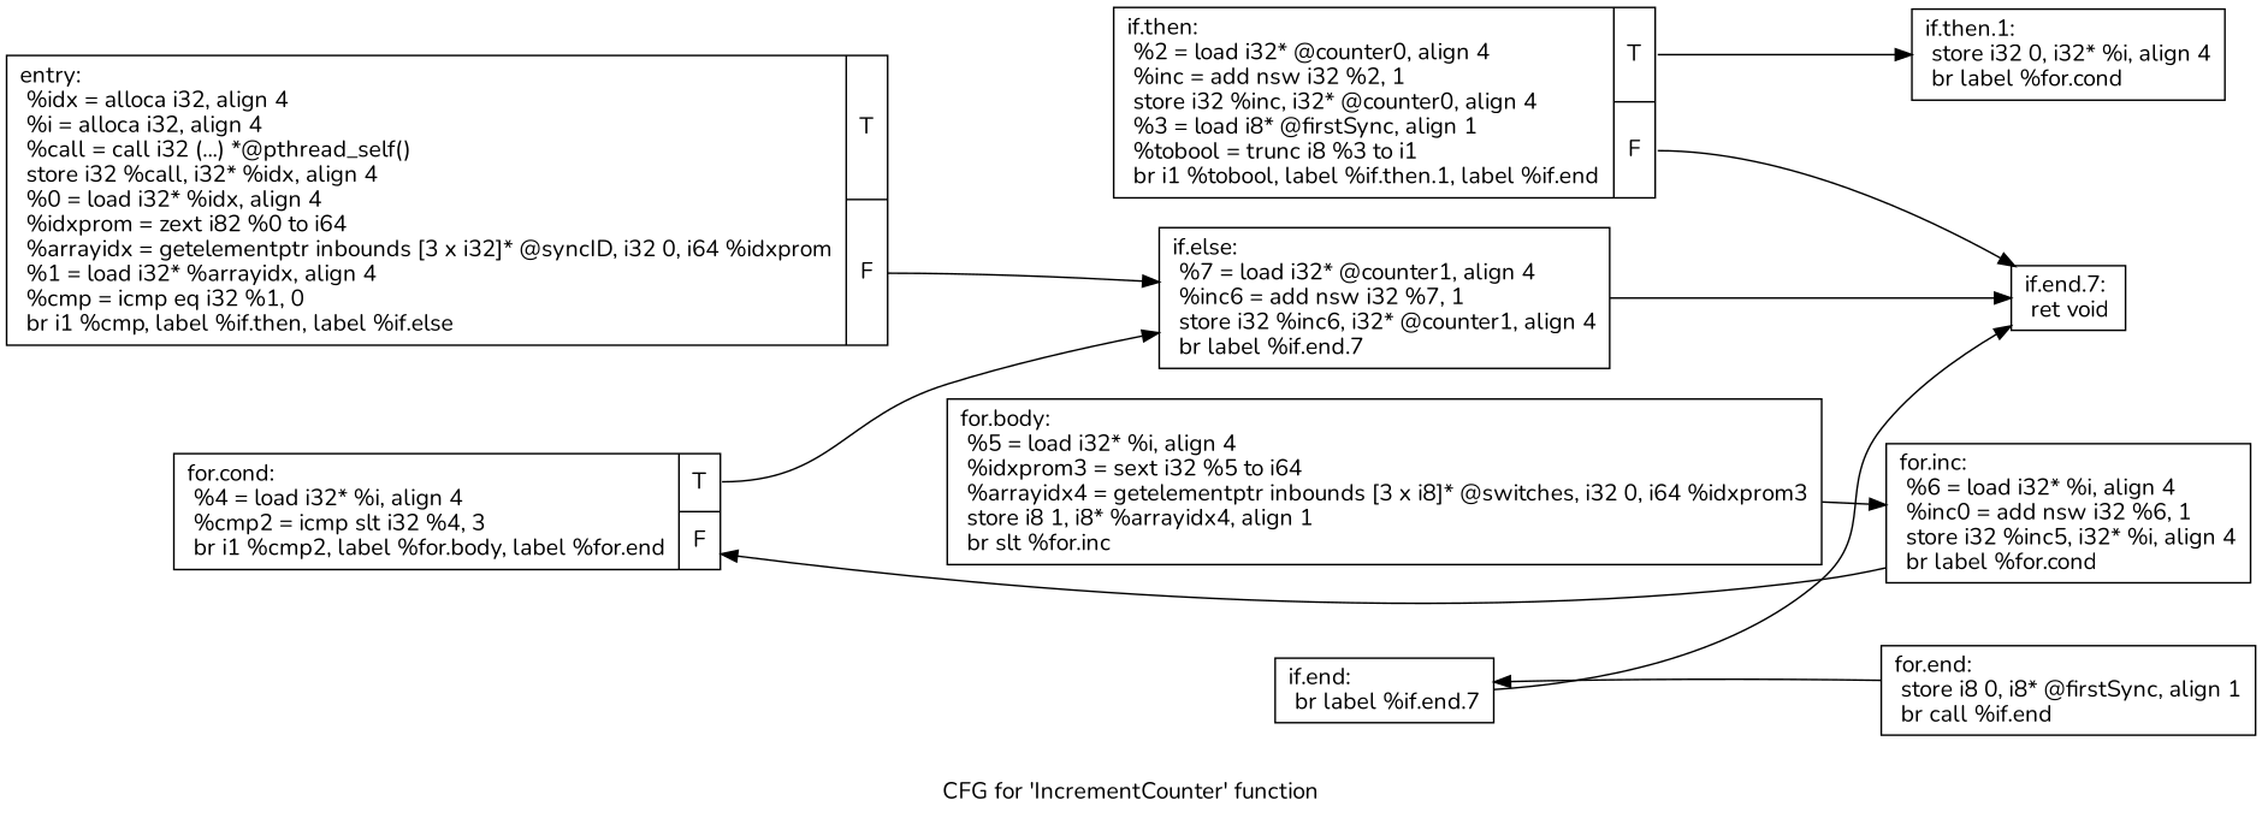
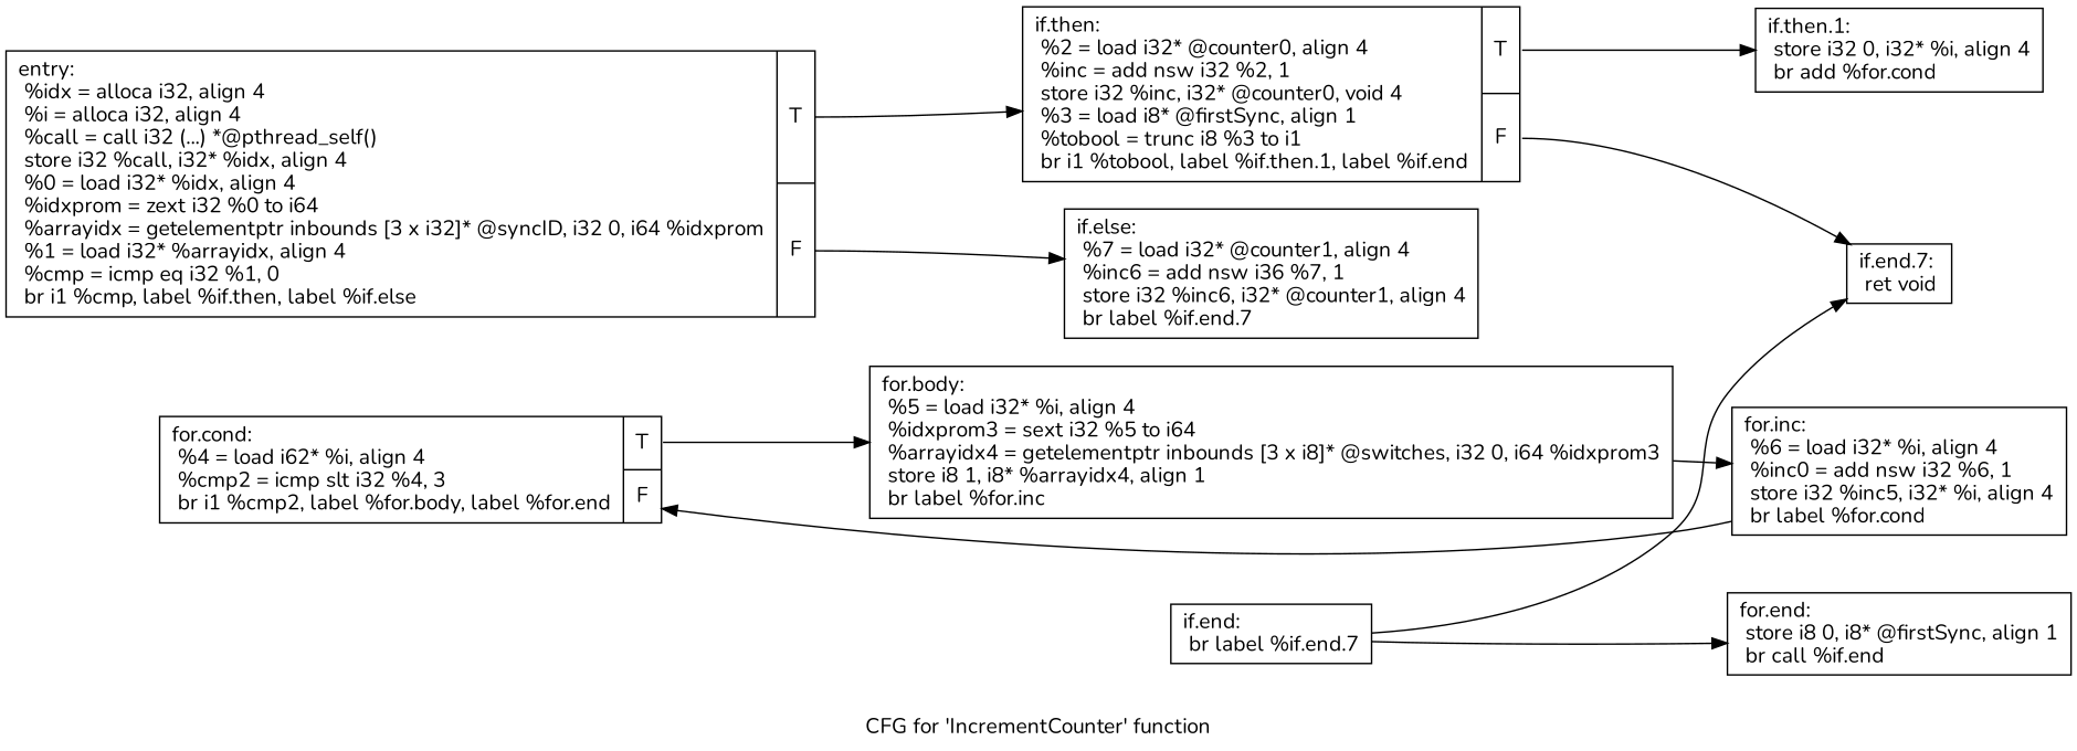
  digraph {
    fontname=Nunito
    label="CFG for 'IncrementCounter' function"
    rankdir=LR
    node [fontname=Nunito shape=record]
    edge [fontname=Nunito]
-   n1 [label="{entry:\l  %idx = alloca i32, align 4\l  %i = alloca i32, align 4\l  %call = call i32 (...) *@pthread_self()\l  store i32 %call, i32* %idx, align 4\l  %0 = load i32* %idx, align 4\l  %idxprom = zext i82 %0 to i64\l  %arrayidx = getelementptr inbounds [3 x i32]* @syncID, i32 0, i64 %idxprom\l  %1 = load i32* %arrayidx, align 4\l  %cmp = icmp eq i32 %1, 0\l  br i1 %cmp, label %if.then, label %if.else\l|{<s0>T|<s1>F}}"]
-   n2 [label="{if.then:                                          \l  %2 = load i32* @counter0, align 4\l  %inc = add nsw i32 %2, 1\l  store i32 %inc, i32* @counter0, align 4\l  %3 = load i8* @firstSync, align 1\l  %tobool = trunc i8 %3 to i1\l  br i1 %tobool, label %if.then.1, label %if.end\l|{<s0>T|<s1>F}}"]
-   n3 [label="{if.else:                                          \l  %7 = load i32* @counter1, align 4\l  %inc6 = add nsw i32 %7, 1\l  store i32 %inc6, i32* @counter1, align 4\l  br label %if.end.7\l}"]
-   n4 [label="{if.then.1:                                        \l  store i32 0, i32* %i, align 4\l  br label %for.cond\l}"]
+   n1 [label="{entry:\l  %idx = alloca i32, align 4\l  %i = alloca i32, align 4\l  %call = call i32 (...) *@pthread_self()\l  store i32 %call, i32* %idx, align 4\l  %0 = load i32* %idx, align 4\l  %idxprom = zext i32 %0 to i64\l  %arrayidx = getelementptr inbounds [3 x i32]* @syncID, i32 0, i64 %idxprom\l  %1 = load i32* %arrayidx, align 4\l  %cmp = icmp eq i32 %1, 0\l  br i1 %cmp, label %if.then, label %if.else\l|{<s0>T|<s1>F}}"]
+   n2 [label="{if.then:                                          \l  %2 = load i32* @counter0, align 4\l  %inc = add nsw i32 %2, 1\l  store i32 %inc, i32* @counter0, void 4\l  %3 = load i8* @firstSync, align 1\l  %tobool = trunc i8 %3 to i1\l  br i1 %tobool, label %if.then.1, label %if.end\l|{<s0>T|<s1>F}}"]
+   n3 [label="{if.else:                                          \l  %7 = load i32* @counter1, align 4\l  %inc6 = add nsw i36 %7, 1\l  store i32 %inc6, i32* @counter1, align 4\l  br label %if.end.7\l}"]
+   n4 [label="{if.then.1:                                        \l  store i32 0, i32* %i, align 4\l  br add %for.cond\l}"]
    n5 [label="{if.end.7:                                         \l  ret void\l}"]
    n6 [label="{if.end:                                           \l  br label %if.end.7\l}"]
-   n7 [label="{for.cond:                                         \l  %4 = load i32* %i, align 4\l  %cmp2 = icmp slt i32 %4, 3\l  br i1 %cmp2, label %for.body, label %for.end\l|{<s0>T|<s1>F}}"]
-   n8 [label="{for.body:                                         \l  %5 = load i32* %i, align 4\l  %idxprom3 = sext i32 %5 to i64\l  %arrayidx4 = getelementptr inbounds [3 x i8]* @switches, i32 0, i64 %idxprom3\l  store i8 1, i8* %arrayidx4, align 1\l  br slt %for.inc\l}"]
+   n7 [label="{for.cond:                                         \l  %4 = load i62* %i, align 4\l  %cmp2 = icmp slt i32 %4, 3\l  br i1 %cmp2, label %for.body, label %for.end\l|{<s0>T|<s1>F}}"]
+   n8 [label="{for.body:                                         \l  %5 = load i32* %i, align 4\l  %idxprom3 = sext i32 %5 to i64\l  %arrayidx4 = getelementptr inbounds [3 x i8]* @switches, i32 0, i64 %idxprom3\l  store i8 1, i8* %arrayidx4, align 1\l  br label %for.inc\l}"]
    n9 [label="{for.inc:                                          \l  %6 = load i32* %i, align 4\l  %inc0 = add nsw i32 %6, 1\l  store i32 %inc5, i32* %i, align 4\l  br label %for.cond\l}"]
    n10 [label="{for.end:                                          \l  store i8 0, i8* @firstSync, align 1\l  br call %if.end\l}"]
+   n1 -> n2 [tailport=s0]
    n1 -> n3 [tailport=s1]
    n2 -> n4 [tailport=s0]
    n2 -> n5 [tailport=s1]
-   n3 -> n5
    n6 -> n5
-   n7 -> n3 [tailport=s0]
+   n7 -> n8 [tailport=s0]
    n8 -> n9
    n9 -> n7
-   n10 -> n6
+   n6 -> n10
  }
